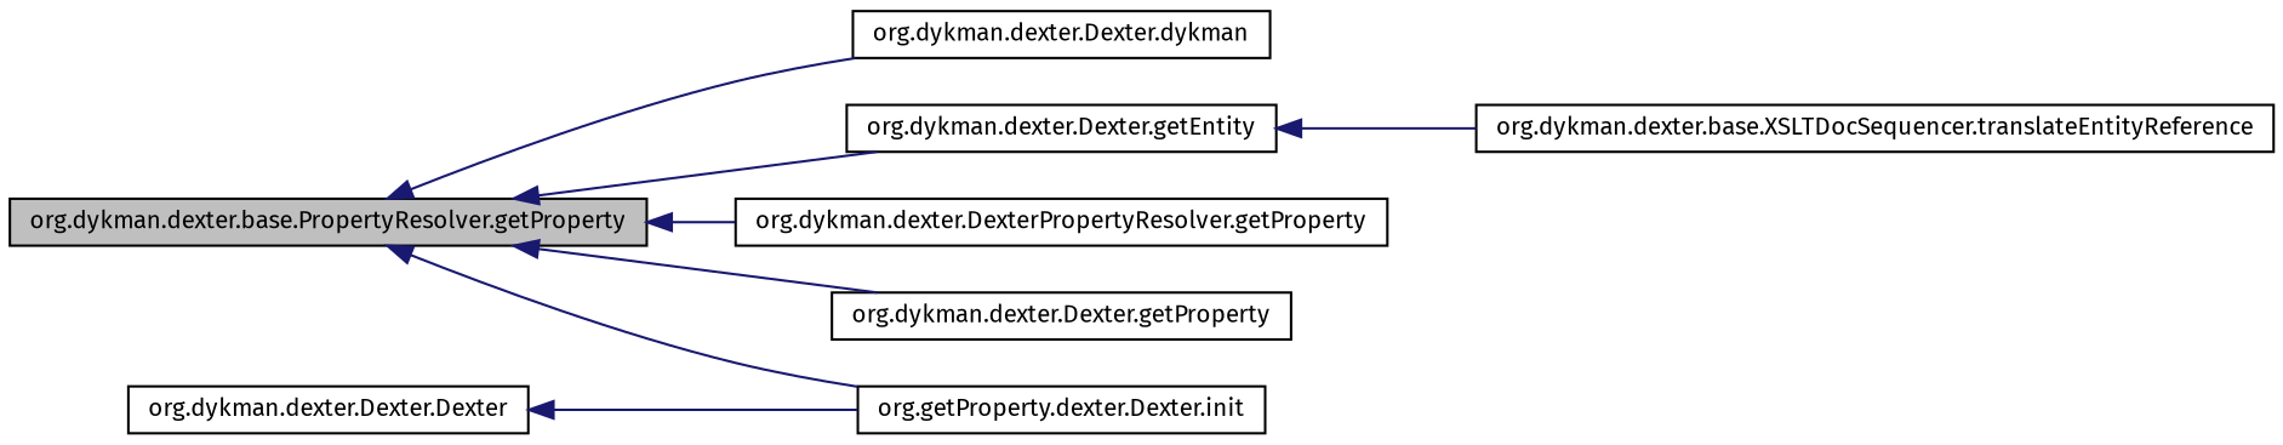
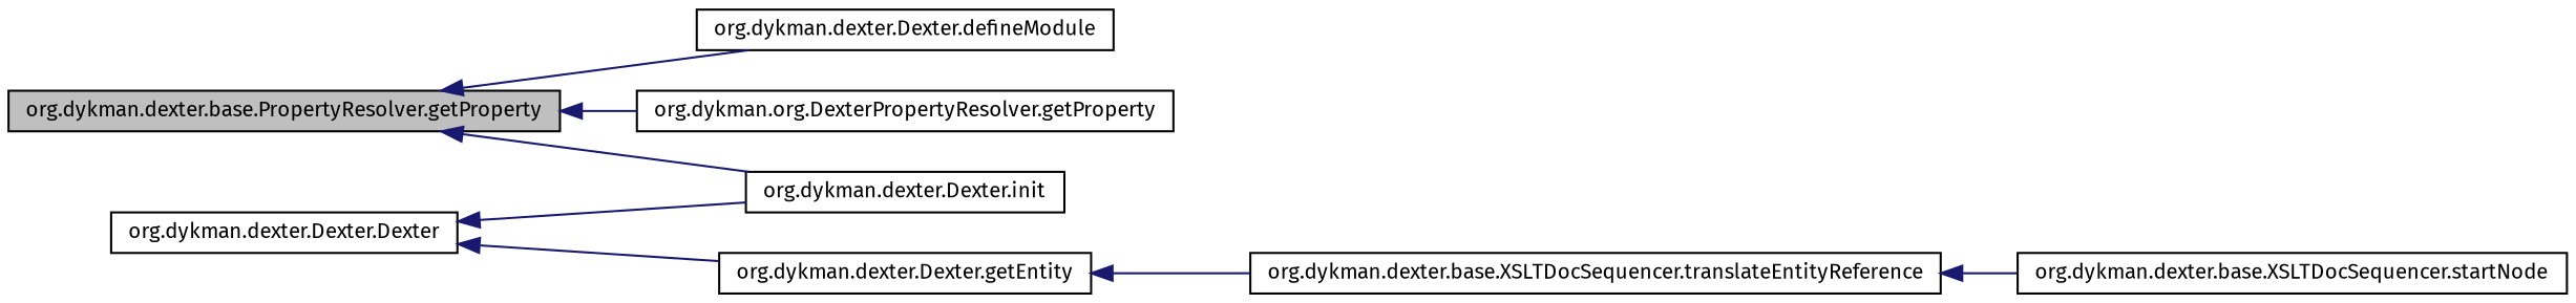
  digraph {
    fontname="Fira Sans"
    rankdir=LR
    node [color=black fontname="Fira Sans" fontsize=10 shape=record]
    edge [color=midnightblue dir=back fontname="Fira Sans" fontsize=10 labelfontname=FreeSans labelfontsize=10 style=solid]
    n1 [fillcolor=grey75 fontcolor=black height=0.2 label="org.dykman.dexter.base.PropertyResolver.getProperty" style=filled width=0.4]
-   n2 [height=0.2 label="org.dykman.dexter.Dexter.dykman" width=0.4]
+   n2 [height=0.2 label="org.dykman.dexter.Dexter.defineModule" width=0.4]
    n3 [height=0.2 label="org.dykman.dexter.Dexter.getEntity" width=0.4]
-   n4 [height=0.2 label="org.dykman.dexter.DexterPropertyResolver.getProperty" width=0.4]
-   n5 [height=0.2 label="org.dykman.dexter.Dexter.getProperty" width=0.4]
-   n6 [height=0.2 label="org.getProperty.dexter.Dexter.init" width=0.4]
+   n4 [height=0.2 label="org.dykman.org.DexterPropertyResolver.getProperty" width=0.4]
+   n6 [height=0.2 label="org.dykman.dexter.Dexter.init" width=0.4]
    n7 [height=0.2 label="org.dykman.dexter.base.XSLTDocSequencer.translateEntityReference" width=0.4]
+   n8 [height=0.2 label="org.dykman.dexter.base.XSLTDocSequencer.startNode" width=0.4]
    n9 [height=0.2 label="org.dykman.dexter.Dexter.Dexter" width=0.4]
    n1 -> n2
-   n1 -> n3
+   n9 -> n3
    n1 -> n4
-   n1 -> n5
    n1 -> n6
    n3 -> n7
+   n7 -> n8
    n9 -> n6
  }
